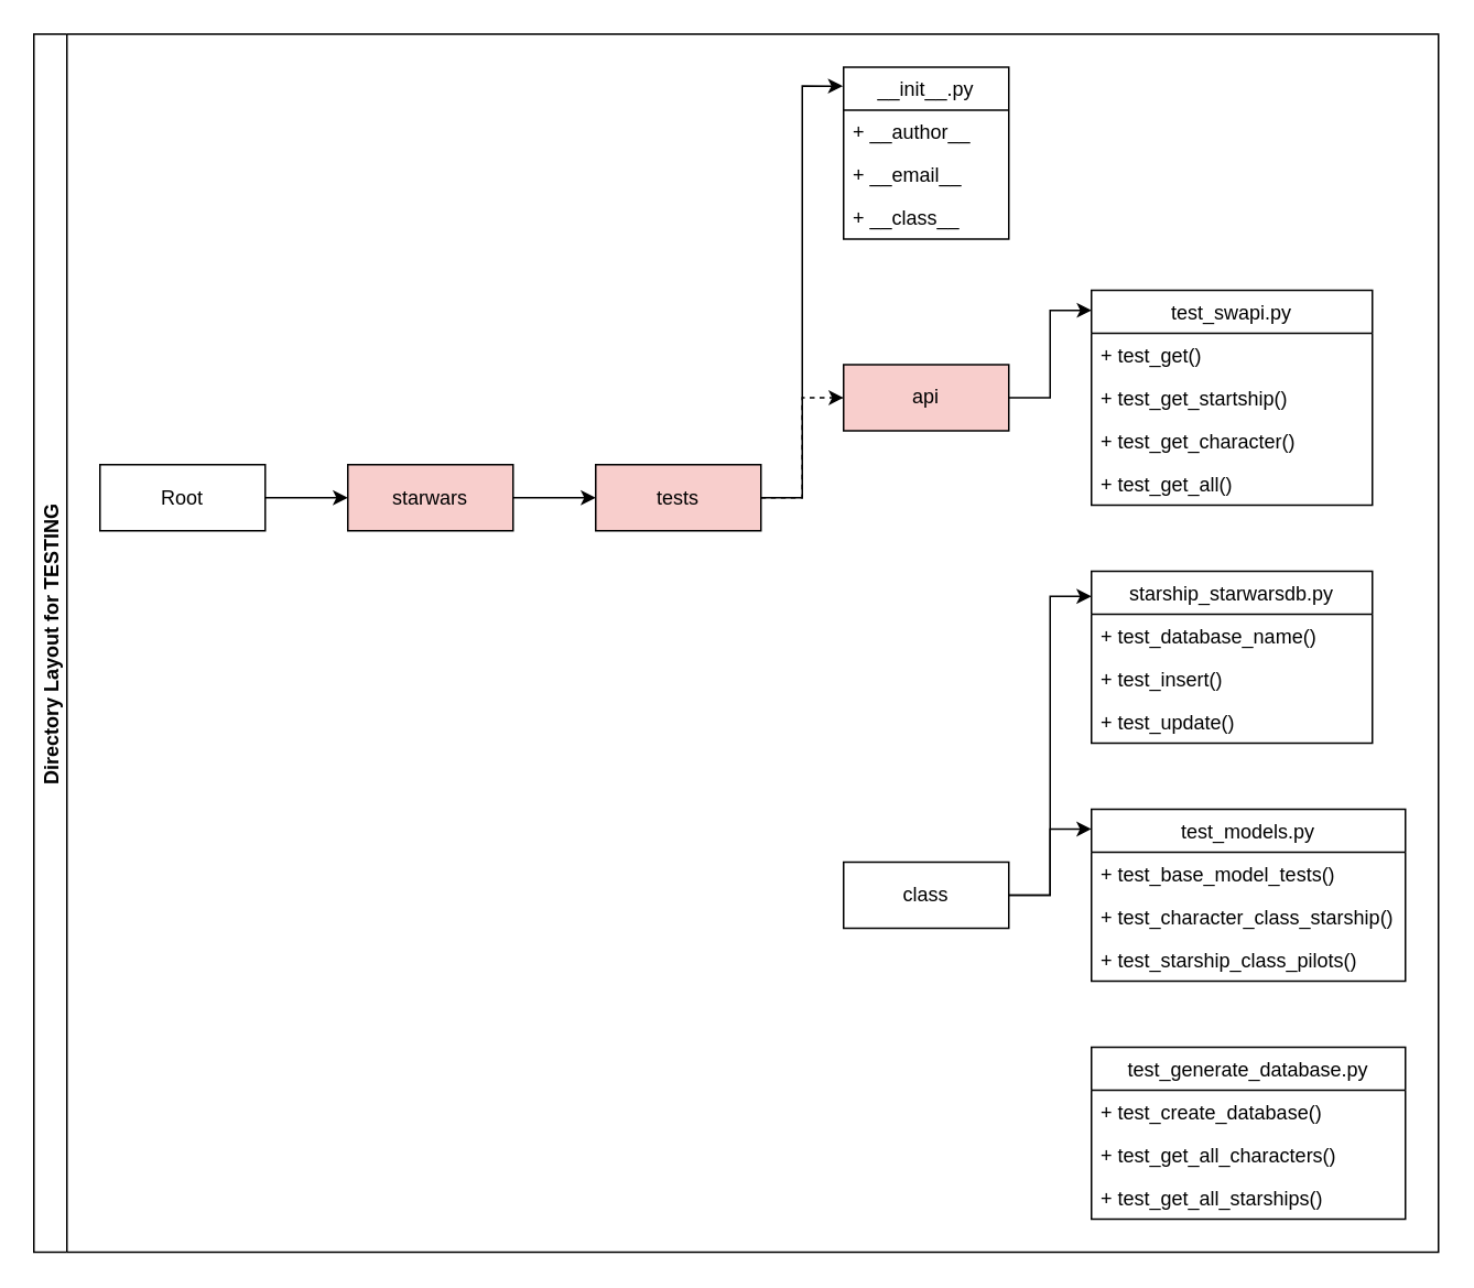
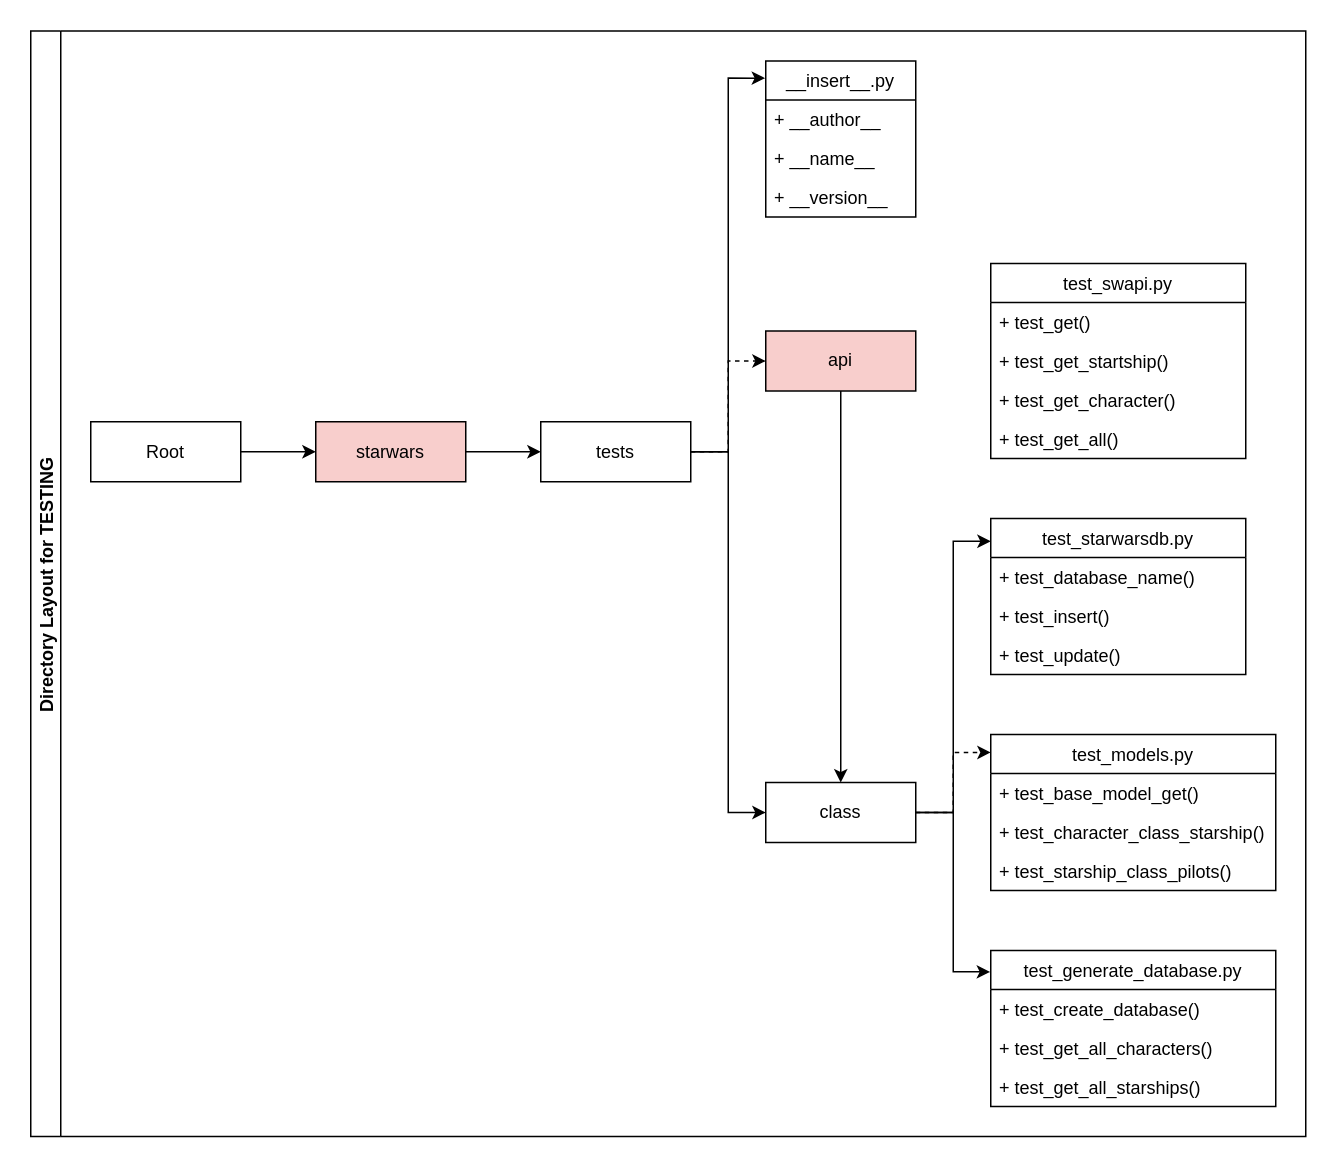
  <mxCell id="0" />
  <mxCell id="1" parent="0" />
  <mxCell id="2" value="Directory Layout for TESTING" style="swimlane;startSize=20;horizontal=0;childLayout=treeLayout;horizontalTree=1;resizable=0;containerType=tree;" parent="1" vertex="1"><mxGeometry x="20" y="20" width="850" height="737" as="geometry" /></mxCell>
  <mxCell id="3" value="Root" style="whiteSpace=wrap;html=1;" parent="2" vertex="1"><mxGeometry x="40" y="260.5" width="100" height="40" as="geometry" /></mxCell>
  <mxCell id="4" value="starwars" style="whiteSpace=wrap;html=1;fillColor=#f8cecc;" parent="2" vertex="1"><mxGeometry x="190" y="260.5" width="100" height="40" as="geometry" /></mxCell>
  <mxCell id="5" value="" style="edgeStyle=elbowEdgeStyle;elbow=horizontal;html=1;rounded=0;" parent="2" source="3" target="4" edge="1"><mxGeometry relative="1" as="geometry" /></mxCell>
  <mxCell id="6" style="edgeStyle=orthogonalEdgeStyle;rounded=0;orthogonalLoop=1;jettySize=auto;html=1;entryX=-0.004;entryY=0.11;entryDx=0;entryDy=0;entryPerimeter=0;" edge="1" parent="2" source="9" target="11"><mxGeometry relative="1" as="geometry" /></mxCell>
  <mxCell id="7" style="edgeStyle=orthogonalEdgeStyle;rounded=0;orthogonalLoop=1;jettySize=auto;html=1;entryX=0;entryY=0.5;entryDx=0;entryDy=0;dashed=1;" edge="1" parent="2" source="9" target="16"><mxGeometry relative="1" as="geometry" /></mxCell>
- <mxCell id="9" value="tests" style="whiteSpace=wrap;html=1;fillColor=#f8cecc;" parent="2" vertex="1"><mxGeometry x="340" y="260.5" width="100" height="40" as="geometry" /></mxCell>
+ <mxCell id="8" style="edgeStyle=orthogonalEdgeStyle;rounded=0;orthogonalLoop=1;jettySize=auto;html=1;entryX=0;entryY=0.5;entryDx=0;entryDy=0;" edge="1" parent="2" source="9" target="20"><mxGeometry relative="1" as="geometry" /></mxCell>
+ <mxCell id="9" value="tests" style="whiteSpace=wrap;html=1;" parent="2" vertex="1"><mxGeometry x="340" y="260.5" width="100" height="40" as="geometry" /></mxCell>
  <mxCell id="10" style="edgeStyle=orthogonalEdgeStyle;rounded=0;orthogonalLoop=1;jettySize=auto;html=1;" parent="2" source="4" target="9" edge="1"><mxGeometry relative="1" as="geometry" /></mxCell>
- <mxCell id="11" value="__init__.py" style="swimlane;fontStyle=0;childLayout=stackLayout;horizontal=1;startSize=26;fillColor=none;horizontalStack=0;resizeParent=1;resizeParentMax=0;resizeLast=0;collapsible=1;marginBottom=0;" parent="2" vertex="1"><mxGeometry x="490" y="20" width="100" height="104" as="geometry" /></mxCell>
+ <mxCell id="11" value="__insert__.py" style="swimlane;fontStyle=0;childLayout=stackLayout;horizontal=1;startSize=26;fillColor=none;horizontalStack=0;resizeParent=1;resizeParentMax=0;resizeLast=0;collapsible=1;marginBottom=0;" parent="2" vertex="1"><mxGeometry x="490" y="20" width="100" height="104" as="geometry" /></mxCell>
  <mxCell id="12" value="+ __author__" style="text;strokeColor=none;fillColor=none;align=left;verticalAlign=top;spacingLeft=4;spacingRight=4;overflow=hidden;rotatable=0;points=[[0,0.5],[1,0.5]];portConstraint=eastwest;" parent="11" vertex="1"><mxGeometry y="26" width="100" height="26" as="geometry" /></mxCell>
- <mxCell id="13" value="+ __email__" style="text;strokeColor=none;fillColor=none;align=left;verticalAlign=top;spacingLeft=4;spacingRight=4;overflow=hidden;rotatable=0;points=[[0,0.5],[1,0.5]];portConstraint=eastwest;" parent="11" vertex="1"><mxGeometry y="52" width="100" height="26" as="geometry" /></mxCell>
- <mxCell id="14" value="+ __class__" style="text;strokeColor=none;fillColor=none;align=left;verticalAlign=top;spacingLeft=4;spacingRight=4;overflow=hidden;rotatable=0;points=[[0,0.5],[1,0.5]];portConstraint=eastwest;" parent="11" vertex="1"><mxGeometry y="78" width="100" height="26" as="geometry" /></mxCell>
- <mxCell id="15" style="edgeStyle=orthogonalEdgeStyle;rounded=0;orthogonalLoop=1;jettySize=auto;html=1;entryX=0.001;entryY=0.093;entryDx=0;entryDy=0;entryPerimeter=0;" edge="1" parent="2" source="16" target="21"><mxGeometry relative="1" as="geometry" /></mxCell>
+ <mxCell id="13" value="+ __name__" style="text;strokeColor=none;fillColor=none;align=left;verticalAlign=top;spacingLeft=4;spacingRight=4;overflow=hidden;rotatable=0;points=[[0,0.5],[1,0.5]];portConstraint=eastwest;" parent="11" vertex="1"><mxGeometry y="52" width="100" height="26" as="geometry" /></mxCell>
+ <mxCell id="14" value="+ __version__" style="text;strokeColor=none;fillColor=none;align=left;verticalAlign=top;spacingLeft=4;spacingRight=4;overflow=hidden;rotatable=0;points=[[0,0.5],[1,0.5]];portConstraint=eastwest;" parent="11" vertex="1"><mxGeometry y="78" width="100" height="26" as="geometry" /></mxCell>
+ <mxCell id="15" style="edgeStyle=orthogonalEdgeStyle;rounded=0;orthogonalLoop=1;jettySize=auto;html=1;" edge="1" parent="2" source="16" target="20"><mxGeometry relative="1" as="geometry" /></mxCell>
  <mxCell id="16" value="api" style="whiteSpace=wrap;html=1;fillColor=#f8cecc;" vertex="1" parent="2"><mxGeometry x="490" y="200" width="100" height="40" as="geometry" /></mxCell>
  <mxCell id="17" style="edgeStyle=orthogonalEdgeStyle;rounded=0;orthogonalLoop=1;jettySize=auto;html=1;entryX=0;entryY=0.146;entryDx=0;entryDy=0;entryPerimeter=0;" edge="1" parent="2" source="20" target="26"><mxGeometry relative="1" as="geometry" /></mxCell>
- <mxCell id="18" style="edgeStyle=orthogonalEdgeStyle;rounded=0;orthogonalLoop=1;jettySize=auto;html=1;entryX=0;entryY=0.115;entryDx=0;entryDy=0;entryPerimeter=0;" edge="1" parent="2" source="20" target="30"><mxGeometry relative="1" as="geometry" /></mxCell>
+ <mxCell id="18" style="edgeStyle=orthogonalEdgeStyle;rounded=0;orthogonalLoop=1;jettySize=auto;html=1;entryX=0;entryY=0.115;entryDx=0;entryDy=0;entryPerimeter=0;dashed=1;" edge="1" parent="2" source="20" target="30"><mxGeometry relative="1" as="geometry" /></mxCell>
+ <mxCell id="19" style="edgeStyle=orthogonalEdgeStyle;rounded=0;orthogonalLoop=1;jettySize=auto;html=1;entryX=-0.002;entryY=0.137;entryDx=0;entryDy=0;entryPerimeter=0;" edge="1" parent="2" source="20" target="34"><mxGeometry relative="1" as="geometry" /></mxCell>
  <mxCell id="20" value="class" style="whiteSpace=wrap;html=1;" vertex="1" parent="2"><mxGeometry x="490" y="501" width="100" height="40" as="geometry" /></mxCell>
  <mxCell id="21" value="test_swapi.py" style="swimlane;fontStyle=0;childLayout=stackLayout;horizontal=1;startSize=26;fillColor=none;horizontalStack=0;resizeParent=1;resizeParentMax=0;resizeLast=0;collapsible=1;marginBottom=0;" parent="2" vertex="1"><mxGeometry x="640" y="155" width="170" height="130" as="geometry" /></mxCell>
  <mxCell id="22" value="+ test_get()" style="text;strokeColor=none;fillColor=none;align=left;verticalAlign=top;spacingLeft=4;spacingRight=4;overflow=hidden;rotatable=0;points=[[0,0.5],[1,0.5]];portConstraint=eastwest;" parent="21" vertex="1"><mxGeometry y="26" width="170" height="26" as="geometry" /></mxCell>
  <mxCell id="23" value="+ test_get_startship()" style="text;strokeColor=none;fillColor=none;align=left;verticalAlign=top;spacingLeft=4;spacingRight=4;overflow=hidden;rotatable=0;points=[[0,0.5],[1,0.5]];portConstraint=eastwest;" parent="21" vertex="1"><mxGeometry y="52" width="170" height="26" as="geometry" /></mxCell>
  <mxCell id="24" value="+ test_get_character()" style="text;strokeColor=none;fillColor=none;align=left;verticalAlign=top;spacingLeft=4;spacingRight=4;overflow=hidden;rotatable=0;points=[[0,0.5],[1,0.5]];portConstraint=eastwest;" parent="21" vertex="1"><mxGeometry y="78" width="170" height="26" as="geometry" /></mxCell>
  <mxCell id="25" value="+ test_get_all()" style="text;strokeColor=none;fillColor=none;align=left;verticalAlign=top;spacingLeft=4;spacingRight=4;overflow=hidden;rotatable=0;points=[[0,0.5],[1,0.5]];portConstraint=eastwest;" parent="21" vertex="1"><mxGeometry y="104" width="170" height="26" as="geometry" /></mxCell>
- <mxCell id="26" value="starship_starwarsdb.py" style="swimlane;fontStyle=0;childLayout=stackLayout;horizontal=1;startSize=26;fillColor=none;horizontalStack=0;resizeParent=1;resizeParentMax=0;resizeLast=0;collapsible=1;marginBottom=0;" parent="2" vertex="1"><mxGeometry x="640" y="325" width="170" height="104" as="geometry" /></mxCell>
+ <mxCell id="26" value="test_starwarsdb.py" style="swimlane;fontStyle=0;childLayout=stackLayout;horizontal=1;startSize=26;fillColor=none;horizontalStack=0;resizeParent=1;resizeParentMax=0;resizeLast=0;collapsible=1;marginBottom=0;" parent="2" vertex="1"><mxGeometry x="640" y="325" width="170" height="104" as="geometry" /></mxCell>
  <mxCell id="27" value="+ test_database_name()" style="text;strokeColor=none;fillColor=none;align=left;verticalAlign=top;spacingLeft=4;spacingRight=4;overflow=hidden;rotatable=0;points=[[0,0.5],[1,0.5]];portConstraint=eastwest;" parent="26" vertex="1"><mxGeometry y="26" width="170" height="26" as="geometry" /></mxCell>
  <mxCell id="28" value="+ test_insert()" style="text;strokeColor=none;fillColor=none;align=left;verticalAlign=top;spacingLeft=4;spacingRight=4;overflow=hidden;rotatable=0;points=[[0,0.5],[1,0.5]];portConstraint=eastwest;" vertex="1" parent="26"><mxGeometry y="52" width="170" height="26" as="geometry" /></mxCell>
  <mxCell id="29" value="+ test_update()" style="text;strokeColor=none;fillColor=none;align=left;verticalAlign=top;spacingLeft=4;spacingRight=4;overflow=hidden;rotatable=0;points=[[0,0.5],[1,0.5]];portConstraint=eastwest;" vertex="1" parent="26"><mxGeometry y="78" width="170" height="26" as="geometry" /></mxCell>
  <mxCell id="30" value="test_models.py" style="swimlane;fontStyle=0;childLayout=stackLayout;horizontal=1;startSize=26;fillColor=none;horizontalStack=0;resizeParent=1;resizeParentMax=0;resizeLast=0;collapsible=1;marginBottom=0;" vertex="1" parent="2"><mxGeometry x="640" y="469" width="190" height="104" as="geometry" /></mxCell>
- <mxCell id="31" value="+ test_base_model_tests()" style="text;strokeColor=none;fillColor=none;align=left;verticalAlign=top;spacingLeft=4;spacingRight=4;overflow=hidden;rotatable=0;points=[[0,0.5],[1,0.5]];portConstraint=eastwest;" vertex="1" parent="30"><mxGeometry y="26" width="190" height="26" as="geometry" /></mxCell>
+ <mxCell id="31" value="+ test_base_model_get()" style="text;strokeColor=none;fillColor=none;align=left;verticalAlign=top;spacingLeft=4;spacingRight=4;overflow=hidden;rotatable=0;points=[[0,0.5],[1,0.5]];portConstraint=eastwest;" vertex="1" parent="30"><mxGeometry y="26" width="190" height="26" as="geometry" /></mxCell>
  <mxCell id="32" value="+ test_character_class_starship()" style="text;strokeColor=none;fillColor=none;align=left;verticalAlign=top;spacingLeft=4;spacingRight=4;overflow=hidden;rotatable=0;points=[[0,0.5],[1,0.5]];portConstraint=eastwest;" vertex="1" parent="30"><mxGeometry y="52" width="190" height="26" as="geometry" /></mxCell>
  <mxCell id="33" value="+ test_starship_class_pilots()" style="text;strokeColor=none;fillColor=none;align=left;verticalAlign=top;spacingLeft=4;spacingRight=4;overflow=hidden;rotatable=0;points=[[0,0.5],[1,0.5]];portConstraint=eastwest;" vertex="1" parent="30"><mxGeometry y="78" width="190" height="26" as="geometry" /></mxCell>
  <mxCell id="34" value="test_generate_database.py" style="swimlane;fontStyle=0;childLayout=stackLayout;horizontal=1;startSize=26;fillColor=none;horizontalStack=0;resizeParent=1;resizeParentMax=0;resizeLast=0;collapsible=1;marginBottom=0;" vertex="1" parent="2"><mxGeometry x="640" y="613" width="190" height="104" as="geometry" /></mxCell>
  <mxCell id="35" value="+ test_create_database()" style="text;strokeColor=none;fillColor=none;align=left;verticalAlign=top;spacingLeft=4;spacingRight=4;overflow=hidden;rotatable=0;points=[[0,0.5],[1,0.5]];portConstraint=eastwest;" vertex="1" parent="34"><mxGeometry y="26" width="190" height="26" as="geometry" /></mxCell>
  <mxCell id="36" value="+ test_get_all_characters()" style="text;strokeColor=none;fillColor=none;align=left;verticalAlign=top;spacingLeft=4;spacingRight=4;overflow=hidden;rotatable=0;points=[[0,0.5],[1,0.5]];portConstraint=eastwest;" vertex="1" parent="34"><mxGeometry y="52" width="190" height="26" as="geometry" /></mxCell>
  <mxCell id="37" value="+ test_get_all_starships()" style="text;strokeColor=none;fillColor=none;align=left;verticalAlign=top;spacingLeft=4;spacingRight=4;overflow=hidden;rotatable=0;points=[[0,0.5],[1,0.5]];portConstraint=eastwest;" vertex="1" parent="34"><mxGeometry y="78" width="190" height="26" as="geometry" /></mxCell>
